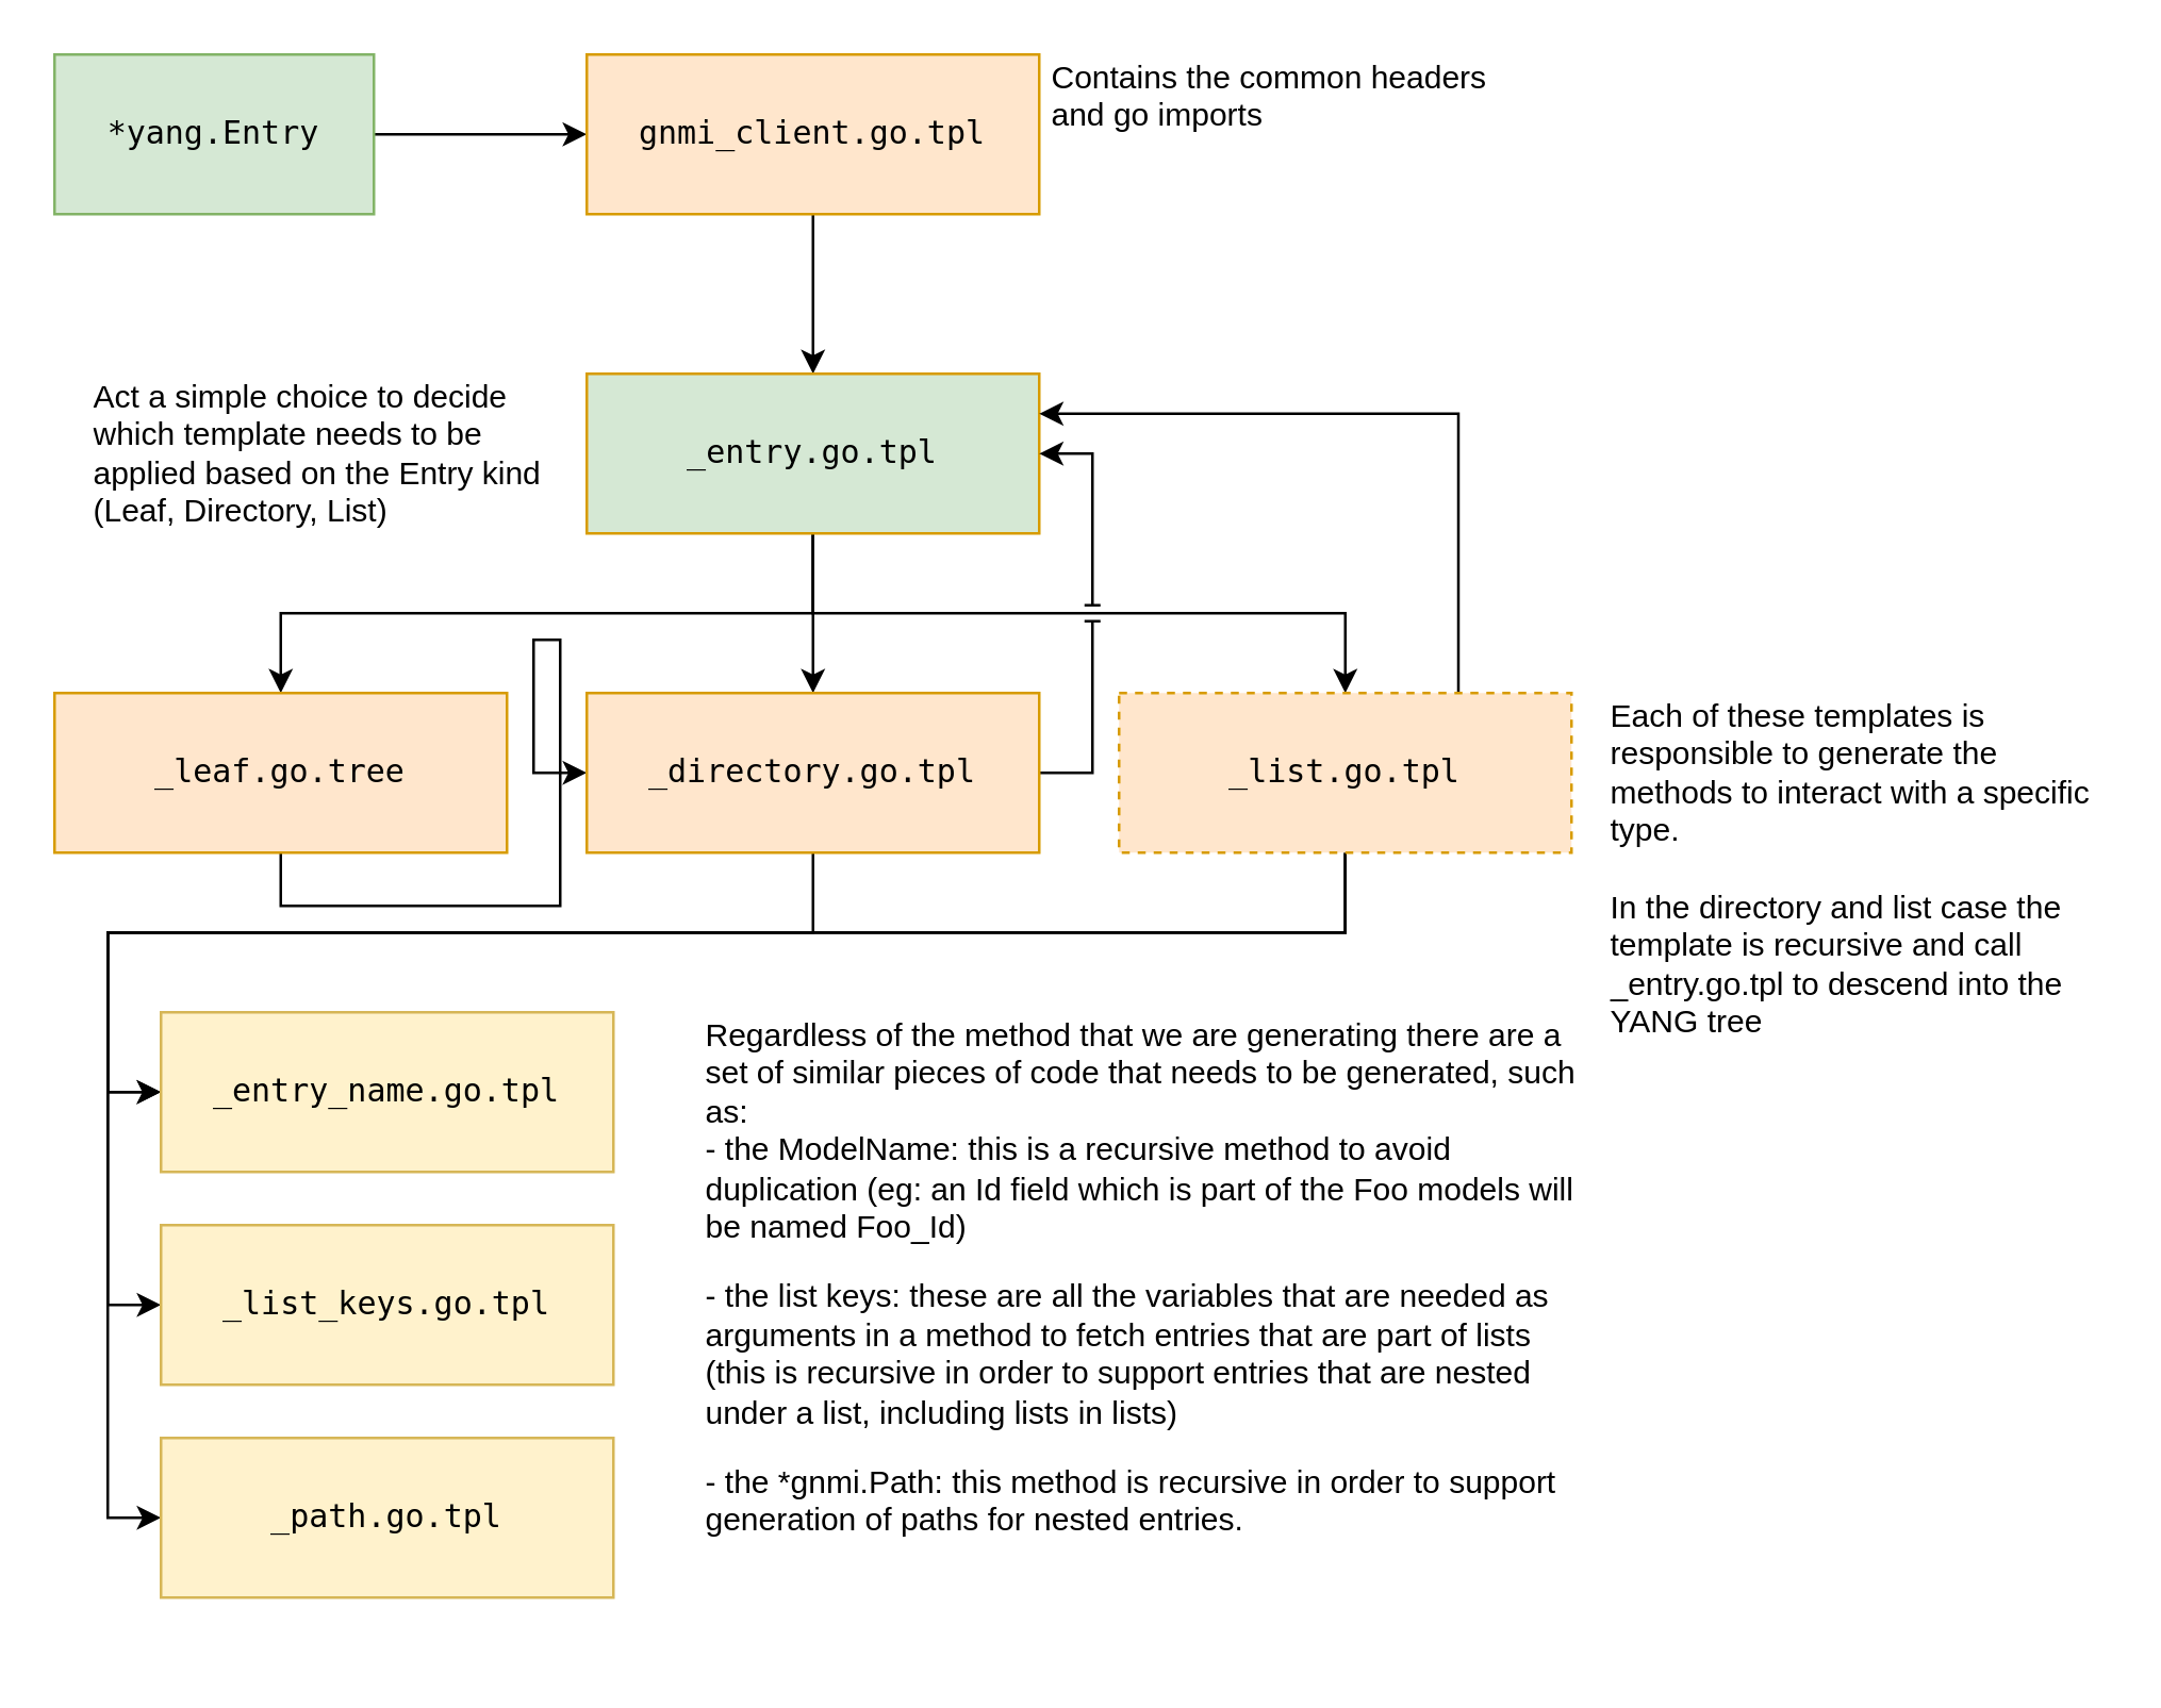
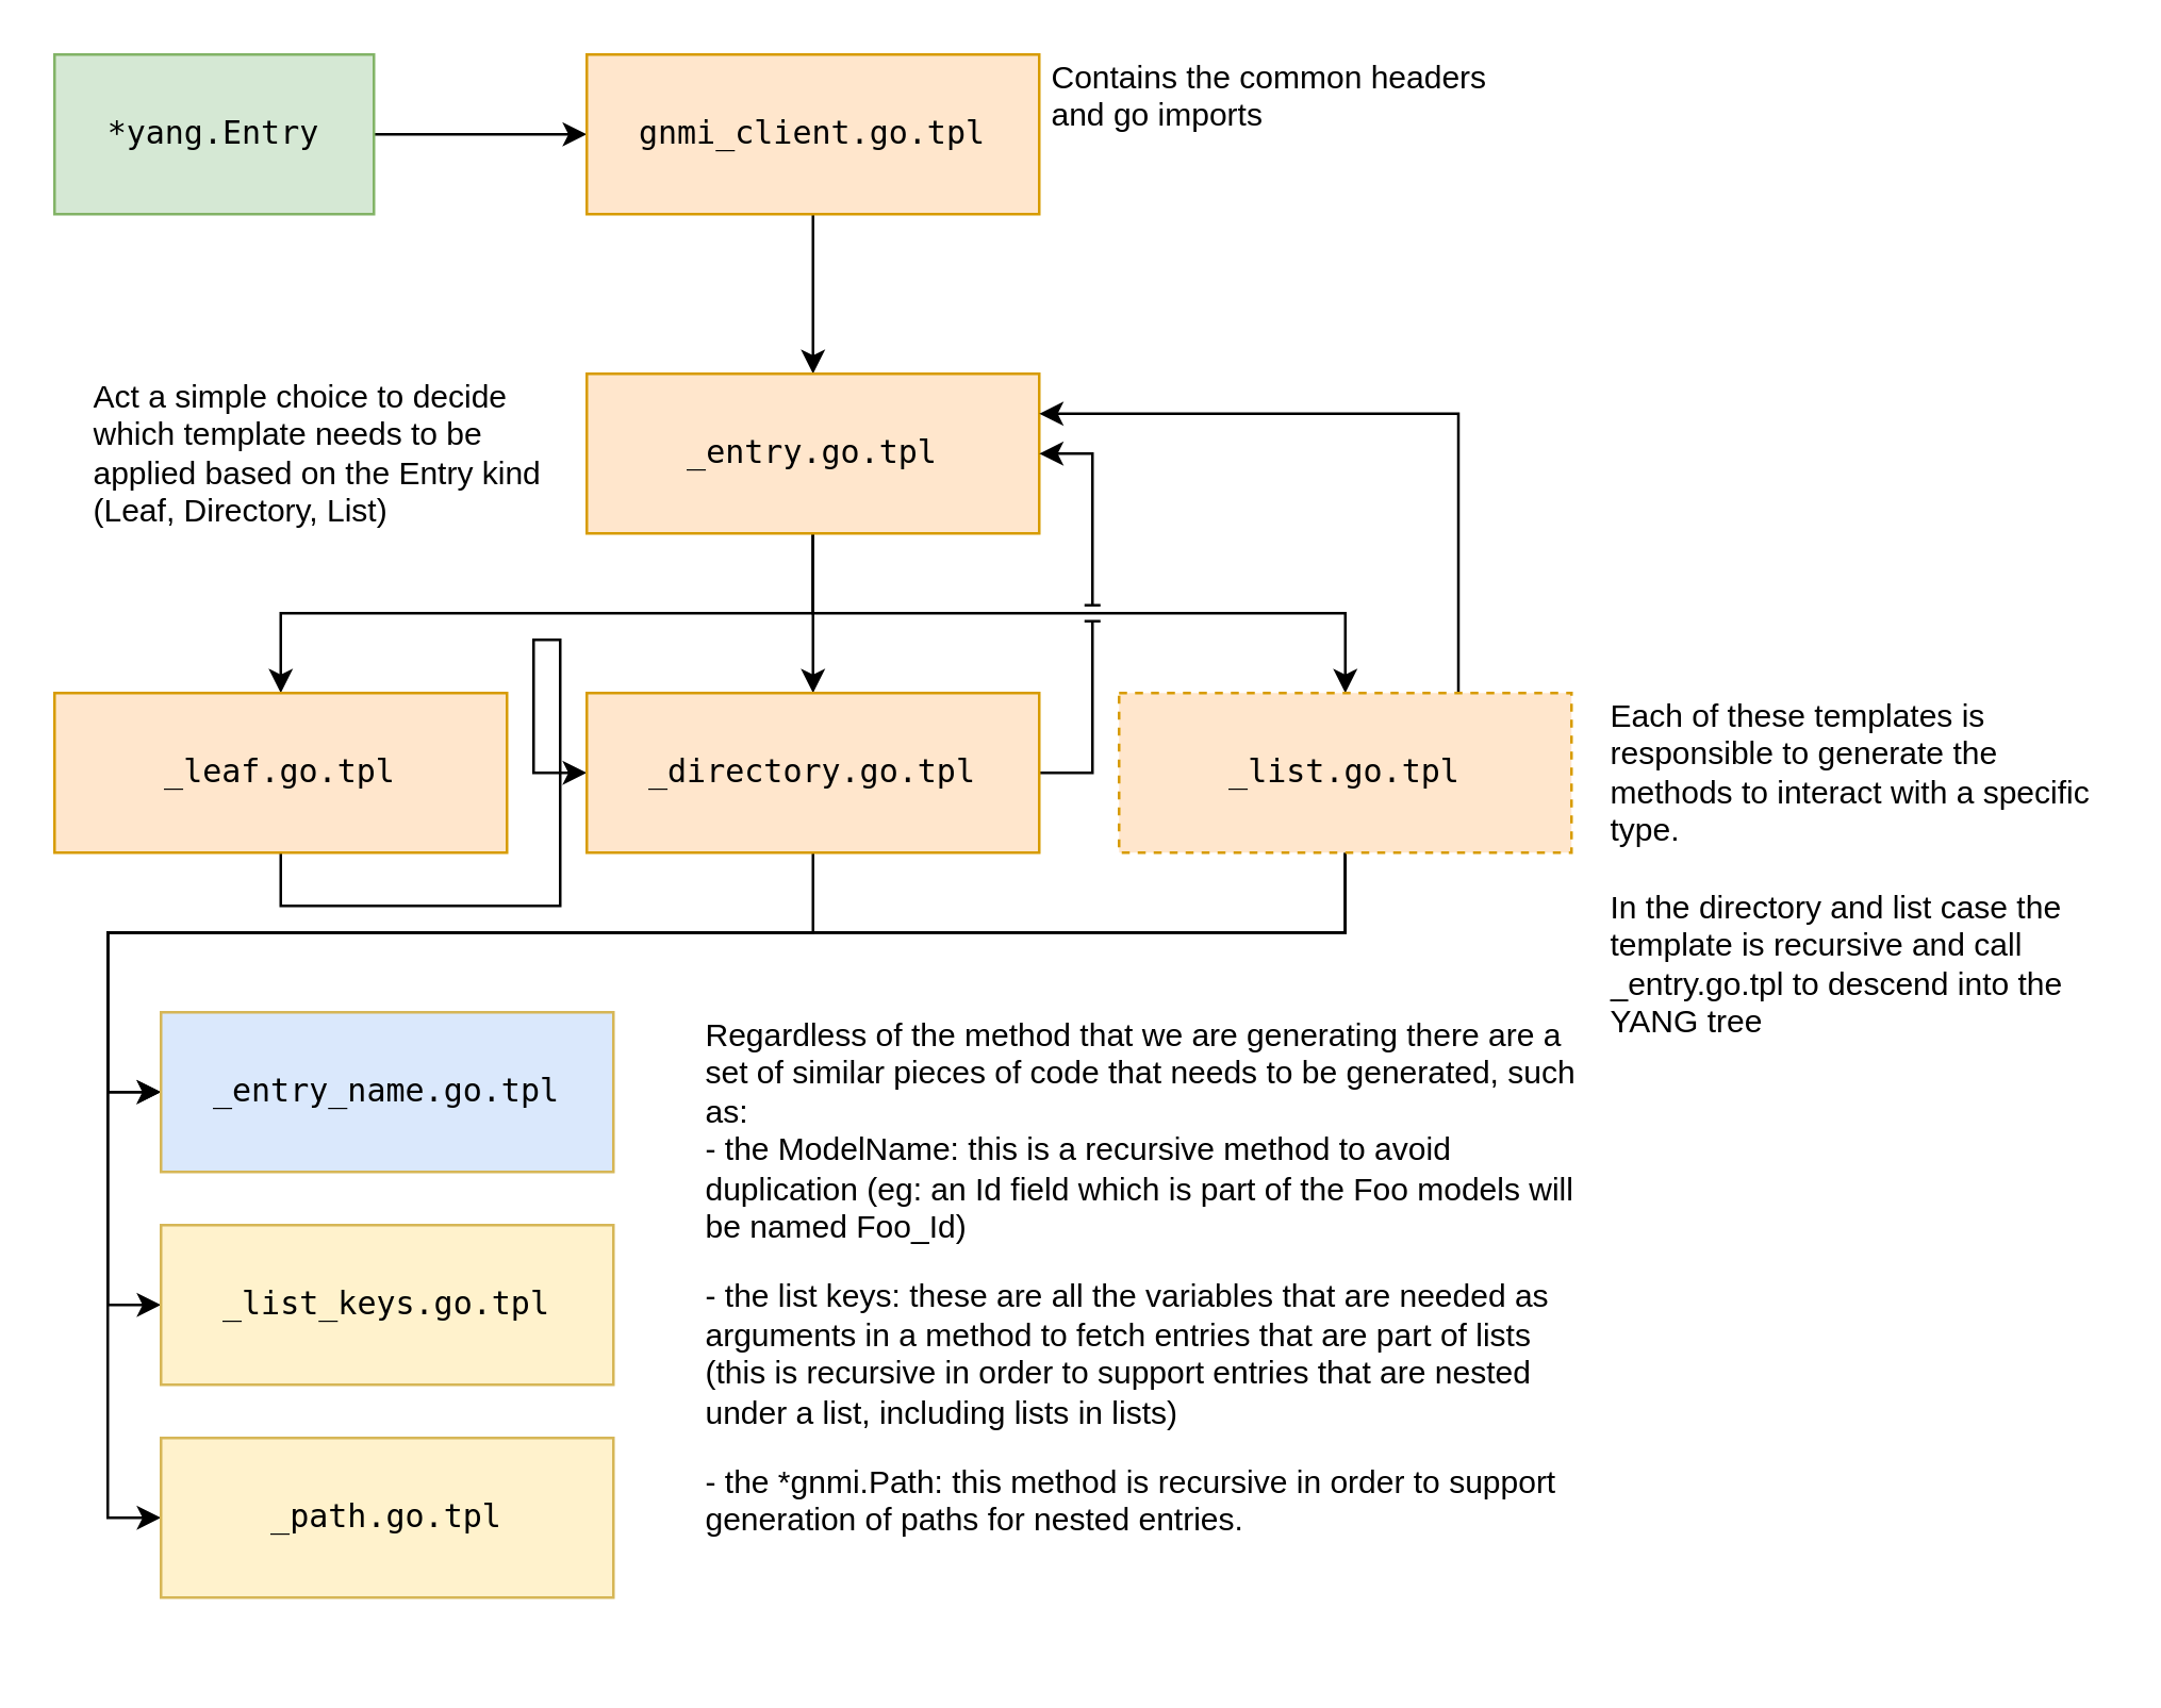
  <mxCell id="0" />
  <mxCell id="1" parent="0" />
  <mxCell id="2" value="" style="edgeStyle=orthogonalEdgeStyle;rounded=0;orthogonalLoop=1;jettySize=auto;html=1;" edge="1" parent="1" source="3" target="5"><mxGeometry relative="1" as="geometry" /></mxCell>
  <mxCell id="3" value="&lt;pre&gt;*yang.Entry&lt;/pre&gt;" style="whiteSpace=wrap;html=1;fillColor=#d5e8d4;strokeColor=#82b366;rounded=0;" vertex="1" parent="1"><mxGeometry x="20" y="20" width="120" height="60" as="geometry" /></mxCell>
  <mxCell id="4" value="" style="edgeStyle=orthogonalEdgeStyle;rounded=0;orthogonalLoop=1;jettySize=auto;html=1;" edge="1" parent="1" source="5" target="10"><mxGeometry relative="1" as="geometry" /></mxCell>
  <mxCell id="5" value="&lt;pre&gt;gnmi_client.go.tpl&lt;/pre&gt;" style="rounded=0;whiteSpace=wrap;html=1;fillColor=#ffe6cc;strokeColor=#d79b00;" vertex="1" parent="1"><mxGeometry x="220" y="20" width="170" height="60" as="geometry" /></mxCell>
  <mxCell id="6" value="&lt;p&gt;Contains the common headers and go imports&lt;/p&gt;" style="text;html=1;strokeColor=none;fillColor=none;spacing=5;spacingTop=-20;whiteSpace=wrap;overflow=hidden;rounded=0;" vertex="1" parent="1"><mxGeometry x="390" y="20" width="190" height="60" as="geometry" /></mxCell>
  <mxCell id="7" style="edgeStyle=orthogonalEdgeStyle;rounded=0;orthogonalLoop=1;jettySize=auto;html=1;exitX=0.5;exitY=1;exitDx=0;exitDy=0;entryX=0.5;entryY=0;entryDx=0;entryDy=0;" edge="1" parent="1" source="10" target="13"><mxGeometry relative="1" as="geometry" /></mxCell>
  <mxCell id="8" style="edgeStyle=orthogonalEdgeStyle;rounded=0;orthogonalLoop=1;jettySize=auto;html=1;exitX=0.5;exitY=1;exitDx=0;exitDy=0;entryX=0.5;entryY=0;entryDx=0;entryDy=0;" edge="1" parent="1" source="10" target="16"><mxGeometry relative="1" as="geometry" /></mxCell>
  <mxCell id="9" style="edgeStyle=orthogonalEdgeStyle;rounded=0;orthogonalLoop=1;jettySize=auto;html=1;exitX=0.5;exitY=1;exitDx=0;exitDy=0;" edge="1" parent="1" source="10" target="21"><mxGeometry relative="1" as="geometry" /></mxCell>
- <mxCell id="10" value="&lt;pre&gt;_entry.go.tpl&lt;/pre&gt;" style="rounded=0;whiteSpace=wrap;html=1;fillColor=#d5e8d4;strokeColor=#d79b00;" vertex="1" parent="1"><mxGeometry x="220" y="140" width="170" height="60" as="geometry" /></mxCell>
+ <mxCell id="10" value="&lt;pre&gt;_entry.go.tpl&lt;/pre&gt;" style="rounded=0;whiteSpace=wrap;html=1;fillColor=#ffe6cc;strokeColor=#d79b00;" vertex="1" parent="1"><mxGeometry x="220" y="140" width="170" height="60" as="geometry" /></mxCell>
  <mxCell id="11" value="&lt;p&gt;Act a simple choice to decide which template needs to be applied based on the Entry kind (Leaf, Directory, List)&lt;/p&gt;" style="text;html=1;strokeColor=none;fillColor=none;spacing=5;spacingTop=-20;whiteSpace=wrap;overflow=hidden;rounded=0;" vertex="1" parent="1"><mxGeometry x="30" y="140" width="190" height="60" as="geometry" /></mxCell>
  <mxCell id="12" style="edgeStyle=orthogonalEdgeStyle;rounded=0;jumpStyle=line;orthogonalLoop=1;jettySize=auto;html=1;exitX=0.5;exitY=1;exitDx=0;exitDy=0;" edge="1" parent="1" source="13" target="16"><mxGeometry relative="1" as="geometry" /></mxCell>
- <mxCell id="13" value="&lt;pre&gt;_leaf.go.tree&lt;/pre&gt;" style="rounded=0;whiteSpace=wrap;html=1;fillColor=#ffe6cc;strokeColor=#d79b00;" vertex="1" parent="1"><mxGeometry x="20" y="260" width="170" height="60" as="geometry" /></mxCell>
+ <mxCell id="13" value="&lt;pre&gt;_leaf.go.tpl&lt;/pre&gt;" style="rounded=0;whiteSpace=wrap;html=1;fillColor=#ffe6cc;strokeColor=#d79b00;" vertex="1" parent="1"><mxGeometry x="20" y="260" width="170" height="60" as="geometry" /></mxCell>
  <mxCell id="14" style="edgeStyle=orthogonalEdgeStyle;rounded=0;orthogonalLoop=1;jettySize=auto;html=1;exitX=1;exitY=0.5;exitDx=0;exitDy=0;jumpStyle=line;entryX=1;entryY=0.5;entryDx=0;entryDy=0;" edge="1" parent="1" source="16" target="10"><mxGeometry relative="1" as="geometry"><mxPoint x="540" y="130" as="targetPoint" /><Array as="points"><mxPoint x="410" y="290" /><mxPoint x="410" y="170" /></Array></mxGeometry></mxCell>
  <mxCell id="15" style="edgeStyle=orthogonalEdgeStyle;rounded=0;jumpStyle=line;orthogonalLoop=1;jettySize=auto;html=1;exitX=0.5;exitY=1;exitDx=0;exitDy=0;" edge="1" parent="1" source="16"><mxGeometry relative="1" as="geometry"><mxPoint x="60" y="410" as="targetPoint" /><Array as="points"><mxPoint x="305" y="350" /><mxPoint x="40" y="350" /><mxPoint x="40" y="410" /></Array></mxGeometry></mxCell>
  <mxCell id="16" value="&lt;pre&gt;_directory.go.tpl&lt;/pre&gt;" style="rounded=0;whiteSpace=wrap;html=1;fillColor=#ffe6cc;strokeColor=#d79b00;" vertex="1" parent="1"><mxGeometry x="220" y="260" width="170" height="60" as="geometry" /></mxCell>
  <mxCell id="17" style="edgeStyle=orthogonalEdgeStyle;rounded=0;jumpStyle=line;orthogonalLoop=1;jettySize=auto;html=1;exitX=0.75;exitY=0;exitDx=0;exitDy=0;entryX=1;entryY=0.25;entryDx=0;entryDy=0;" edge="1" parent="1" source="21" target="10"><mxGeometry relative="1" as="geometry" /></mxCell>
  <mxCell id="18" style="edgeStyle=orthogonalEdgeStyle;rounded=0;jumpStyle=line;orthogonalLoop=1;jettySize=auto;html=1;exitX=0.5;exitY=1;exitDx=0;exitDy=0;" edge="1" parent="1" source="21"><mxGeometry relative="1" as="geometry"><mxPoint x="60" y="410" as="targetPoint" /><Array as="points"><mxPoint x="505" y="350" /><mxPoint x="40" y="350" /><mxPoint x="40" y="410" /></Array></mxGeometry></mxCell>
  <mxCell id="19" style="edgeStyle=orthogonalEdgeStyle;rounded=0;jumpStyle=line;orthogonalLoop=1;jettySize=auto;html=1;exitX=0.5;exitY=1;exitDx=0;exitDy=0;entryX=0;entryY=0.5;entryDx=0;entryDy=0;" edge="1" parent="1" source="21" target="24"><mxGeometry relative="1" as="geometry"><Array as="points"><mxPoint x="505" y="350" /><mxPoint x="40" y="350" /><mxPoint x="40" y="490" /></Array></mxGeometry></mxCell>
  <mxCell id="20" style="edgeStyle=orthogonalEdgeStyle;rounded=0;jumpStyle=line;orthogonalLoop=1;jettySize=auto;html=1;exitX=0.5;exitY=1;exitDx=0;exitDy=0;entryX=0;entryY=0.5;entryDx=0;entryDy=0;" edge="1" parent="1" source="21" target="25"><mxGeometry relative="1" as="geometry"><Array as="points"><mxPoint x="505" y="350" /><mxPoint x="40" y="350" /><mxPoint x="40" y="570" /></Array></mxGeometry></mxCell>
  <mxCell id="21" value="&lt;pre&gt;_list.go.tpl&lt;/pre&gt;" style="rounded=0;whiteSpace=wrap;html=1;fillColor=#ffe6cc;strokeColor=#d79b00;dashed=1;" vertex="1" parent="1"><mxGeometry x="420" y="260" width="170" height="60" as="geometry" /></mxCell>
  <mxCell id="22" value="&lt;p&gt;Each of these templates is responsible to generate the methods to interact with a specific type.&lt;br&gt;&lt;br&gt;In the directory and list case the template is recursive and call _entry.go.tpl to descend into the YANG tree&lt;/p&gt;" style="text;html=1;strokeColor=none;fillColor=none;spacing=5;spacingTop=-20;whiteSpace=wrap;overflow=hidden;rounded=0;" vertex="1" parent="1"><mxGeometry x="600" y="260" width="190" height="150" as="geometry" /></mxCell>
- <mxCell id="23" value="&lt;pre&gt;_entry_name.go.tpl&lt;/pre&gt;" style="rounded=0;whiteSpace=wrap;html=1;fillColor=#fff2cc;strokeColor=#d6b656;" vertex="1" parent="1"><mxGeometry x="60" y="380" width="170" height="60" as="geometry" /></mxCell>
+ <mxCell id="23" value="&lt;pre&gt;_entry_name.go.tpl&lt;/pre&gt;" style="rounded=0;whiteSpace=wrap;html=1;fillColor=#dae8fc;strokeColor=#d6b656;" vertex="1" parent="1"><mxGeometry x="60" y="380" width="170" height="60" as="geometry" /></mxCell>
  <mxCell id="24" value="&lt;pre&gt;_list_keys.go.tpl&lt;/pre&gt;" style="rounded=0;whiteSpace=wrap;html=1;fillColor=#fff2cc;strokeColor=#d6b656;" vertex="1" parent="1"><mxGeometry x="60" y="460" width="170" height="60" as="geometry" /></mxCell>
  <mxCell id="25" value="&lt;pre&gt;_path.go.tpl&lt;/pre&gt;" style="rounded=0;whiteSpace=wrap;html=1;fillColor=#fff2cc;strokeColor=#d6b656;" vertex="1" parent="1"><mxGeometry x="60" y="540" width="170" height="60" as="geometry" /></mxCell>
  <mxCell id="26" value="&lt;p&gt;Regardless of the method that we are generating there are a set of similar pieces of code that needs to be generated, such as:&lt;br&gt;- the ModelName: this is a recursive method to avoid duplication (eg: an Id field which is part of the Foo models will be named Foo_Id)&lt;/p&gt;&lt;p&gt;- the list keys: these are all the variables that are needed as arguments in a method to fetch entries that are part of lists (this is recursive in order to support entries that are nested under a list, including lists in lists)&lt;/p&gt;&lt;p&gt;- the&amp;nbsp;*gnmi.Path: this method is recursive in order to support generation of paths for nested entries.&lt;/p&gt;" style="text;html=1;strokeColor=none;fillColor=none;spacing=5;spacingTop=-20;whiteSpace=wrap;overflow=hidden;rounded=0;" vertex="1" parent="1"><mxGeometry x="260" y="380" width="340" height="240" as="geometry" /></mxCell>
